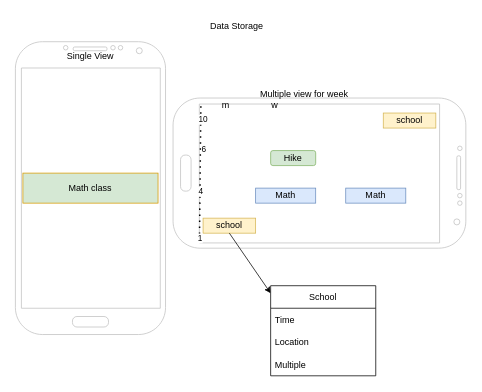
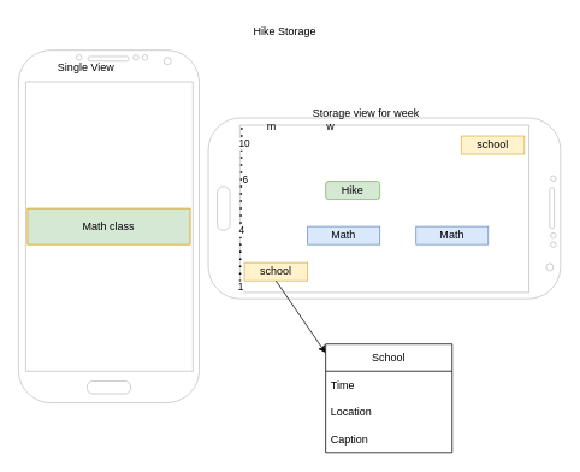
  <mxCell id="0" />
  <mxCell id="1" parent="0" />
  <mxCell id="2" value="" style="verticalLabelPosition=bottom;verticalAlign=top;html=1;shadow=0;dashed=0;strokeWidth=1;shape=mxgraph.android.phone2;strokeColor=#c0c0c0;" vertex="1" parent="1"><mxGeometry x="20" y="55" width="200" height="390" as="geometry" /></mxCell>
  <mxCell id="3" value="Math class" style="rounded=0;whiteSpace=wrap;html=1;fillColor=#d5e8d4;strokeColor=#d79b00;" vertex="1" parent="1"><mxGeometry x="30" y="230" width="180" height="40" as="geometry" /></mxCell>
  <mxCell id="4" value="" style="verticalLabelPosition=bottom;verticalAlign=top;html=1;shadow=0;dashed=0;strokeWidth=1;shape=mxgraph.android.phone2;strokeColor=#c0c0c0;direction=south;" vertex="1" parent="1"><mxGeometry x="230" y="130" width="390" height="200" as="geometry" /></mxCell>
- <mxCell id="5" value="Single View" style="text;html=1;strokeColor=none;fillColor=none;align=center;verticalAlign=middle;whiteSpace=wrap;rounded=0;" vertex="1" parent="1"><mxGeometry x="75" y="60" width="90" height="30" as="geometry" /></mxCell>
- <mxCell id="6" value="Multiple view for week" style="text;html=1;strokeColor=none;fillColor=none;align=center;verticalAlign=middle;whiteSpace=wrap;rounded=0;" vertex="1" parent="1"><mxGeometry x="325" y="110" width="160" height="30" as="geometry" /></mxCell>
+ <mxCell id="5" value="Single View" style="text;html=1;strokeColor=none;fillColor=none;align=center;verticalAlign=middle;whiteSpace=wrap;rounded=0;" vertex="1" parent="1"><mxGeometry x="50" y="60" width="90" height="30" as="geometry" /></mxCell>
+ <mxCell id="6" value="Storage view for week" style="text;html=1;strokeColor=none;fillColor=none;align=center;verticalAlign=middle;whiteSpace=wrap;rounded=0;" vertex="1" parent="1"><mxGeometry x="325" y="110" width="160" height="30" as="geometry" /></mxCell>
  <mxCell id="7" value="school" style="rounded=0;whiteSpace=wrap;html=1;fillColor=#fff2cc;strokeColor=#d6b656;" vertex="1" parent="1"><mxGeometry x="270" y="290" width="70" height="20" as="geometry" /></mxCell>
  <mxCell id="8" value="Math" style="rounded=0;whiteSpace=wrap;html=1;fillColor=#dae8fc;strokeColor=#6c8ebf;" vertex="1" parent="1"><mxGeometry x="340" y="250" width="80" height="20" as="geometry" /></mxCell>
  <mxCell id="9" value="Hike" style="rounded=1;whiteSpace=wrap;html=1;fillColor=#d5e8d4;strokeColor=#82b366;" vertex="1" parent="1"><mxGeometry x="360" y="200" width="60" height="20" as="geometry" /></mxCell>
- <mxCell id="10" value="Data Storage" style="text;html=1;strokeColor=none;fillColor=none;align=center;verticalAlign=middle;whiteSpace=wrap;rounded=0;" vertex="1" parent="1"><mxGeometry x="270" y="20" width="90" height="30" as="geometry" /></mxCell>
+ <mxCell id="10" value="Hike Storage" style="text;html=1;strokeColor=none;fillColor=none;align=center;verticalAlign=middle;whiteSpace=wrap;rounded=0;" vertex="1" parent="1"><mxGeometry x="270" y="20" width="90" height="30" as="geometry" /></mxCell>
  <mxCell id="11" value="" style="endArrow=none;dashed=1;html=1;dashPattern=1 3;strokeWidth=2;rounded=0;exitX=0.055;exitY=0.905;exitDx=0;exitDy=0;exitPerimeter=0;entryX=0.975;entryY=0.91;entryDx=0;entryDy=0;entryPerimeter=0;" edge="1" parent="1" source="4" target="4"><mxGeometry width="50" height="50" relative="1" as="geometry"><mxPoint x="300" y="270" as="sourcePoint" /><mxPoint x="350" y="220" as="targetPoint" /></mxGeometry></mxCell>
  <mxCell id="12" value="10" style="edgeLabel;html=1;align=center;verticalAlign=middle;resizable=0;points=[];" vertex="1" connectable="0" parent="11"><mxGeometry x="-0.816" y="3" relative="1" as="geometry"><mxPoint as="offset" /></mxGeometry></mxCell>
  <mxCell id="13" value="6" style="edgeLabel;html=1;align=center;verticalAlign=middle;resizable=0;points=[];" vertex="1" connectable="0" parent="11"><mxGeometry x="-0.381" y="4" relative="1" as="geometry"><mxPoint as="offset" /></mxGeometry></mxCell>
  <mxCell id="14" value="4" style="edgeLabel;html=1;align=center;verticalAlign=middle;resizable=0;points=[];" vertex="1" connectable="0" parent="11"><mxGeometry x="0.228" y="1" relative="1" as="geometry"><mxPoint as="offset" /></mxGeometry></mxCell>
  <mxCell id="15" value="1" style="edgeLabel;html=1;align=center;verticalAlign=middle;resizable=0;points=[];" vertex="1" connectable="0" parent="11"><mxGeometry x="0.913" relative="1" as="geometry"><mxPoint as="offset" /></mxGeometry></mxCell>
  <mxCell id="16" value="m" style="text;html=1;align=center;verticalAlign=middle;resizable=0;points=[];autosize=1;strokeColor=none;fillColor=none;" vertex="1" parent="1"><mxGeometry x="285" y="125" width="30" height="30" as="geometry" /></mxCell>
  <mxCell id="17" value="w" style="text;html=1;align=center;verticalAlign=middle;resizable=0;points=[];autosize=1;strokeColor=none;fillColor=none;" vertex="1" parent="1"><mxGeometry x="350" y="125" width="30" height="30" as="geometry" /></mxCell>
  <mxCell id="18" value="Math" style="rounded=0;whiteSpace=wrap;html=1;fillColor=#dae8fc;strokeColor=#6c8ebf;" vertex="1" parent="1"><mxGeometry x="460" y="250" width="80" height="20" as="geometry" /></mxCell>
  <mxCell id="19" value="school" style="rounded=0;whiteSpace=wrap;html=1;fillColor=#fff2cc;strokeColor=#d6b656;" vertex="1" parent="1"><mxGeometry x="510" y="150" width="70" height="20" as="geometry" /></mxCell>
  <mxCell id="20" value="" style="endArrow=classic;html=1;rounded=0;exitX=0.5;exitY=1;exitDx=0;exitDy=0;" edge="1" parent="1" source="7"><mxGeometry width="50" height="50" relative="1" as="geometry"><mxPoint x="300" y="270" as="sourcePoint" /><mxPoint x="360" y="390" as="targetPoint" /></mxGeometry></mxCell>
  <mxCell id="21" value="School" style="swimlane;fontStyle=0;childLayout=stackLayout;horizontal=1;startSize=30;horizontalStack=0;resizeParent=1;resizeParentMax=0;resizeLast=0;collapsible=1;marginBottom=0;" vertex="1" parent="1"><mxGeometry x="360" y="380" width="140" height="120" as="geometry" /></mxCell>
  <mxCell id="22" value="Time" style="text;strokeColor=none;fillColor=none;align=left;verticalAlign=middle;spacingLeft=4;spacingRight=4;overflow=hidden;points=[[0,0.5],[1,0.5]];portConstraint=eastwest;rotatable=0;" vertex="1" parent="21"><mxGeometry y="30" width="140" height="30" as="geometry" /></mxCell>
  <mxCell id="23" value="Location" style="text;strokeColor=none;fillColor=none;align=left;verticalAlign=middle;spacingLeft=4;spacingRight=4;overflow=hidden;points=[[0,0.5],[1,0.5]];portConstraint=eastwest;rotatable=0;" vertex="1" parent="21"><mxGeometry y="60" width="140" height="30" as="geometry" /></mxCell>
- <mxCell id="24" value="Multiple" style="text;strokeColor=none;fillColor=none;align=left;verticalAlign=middle;spacingLeft=4;spacingRight=4;overflow=hidden;points=[[0,0.5],[1,0.5]];portConstraint=eastwest;rotatable=0;" vertex="1" parent="21"><mxGeometry y="90" width="140" height="30" as="geometry" /></mxCell>
+ <mxCell id="24" value="Caption" style="text;strokeColor=none;fillColor=none;align=left;verticalAlign=middle;spacingLeft=4;spacingRight=4;overflow=hidden;points=[[0,0.5],[1,0.5]];portConstraint=eastwest;rotatable=0;" vertex="1" parent="21"><mxGeometry y="90" width="140" height="30" as="geometry" /></mxCell>
